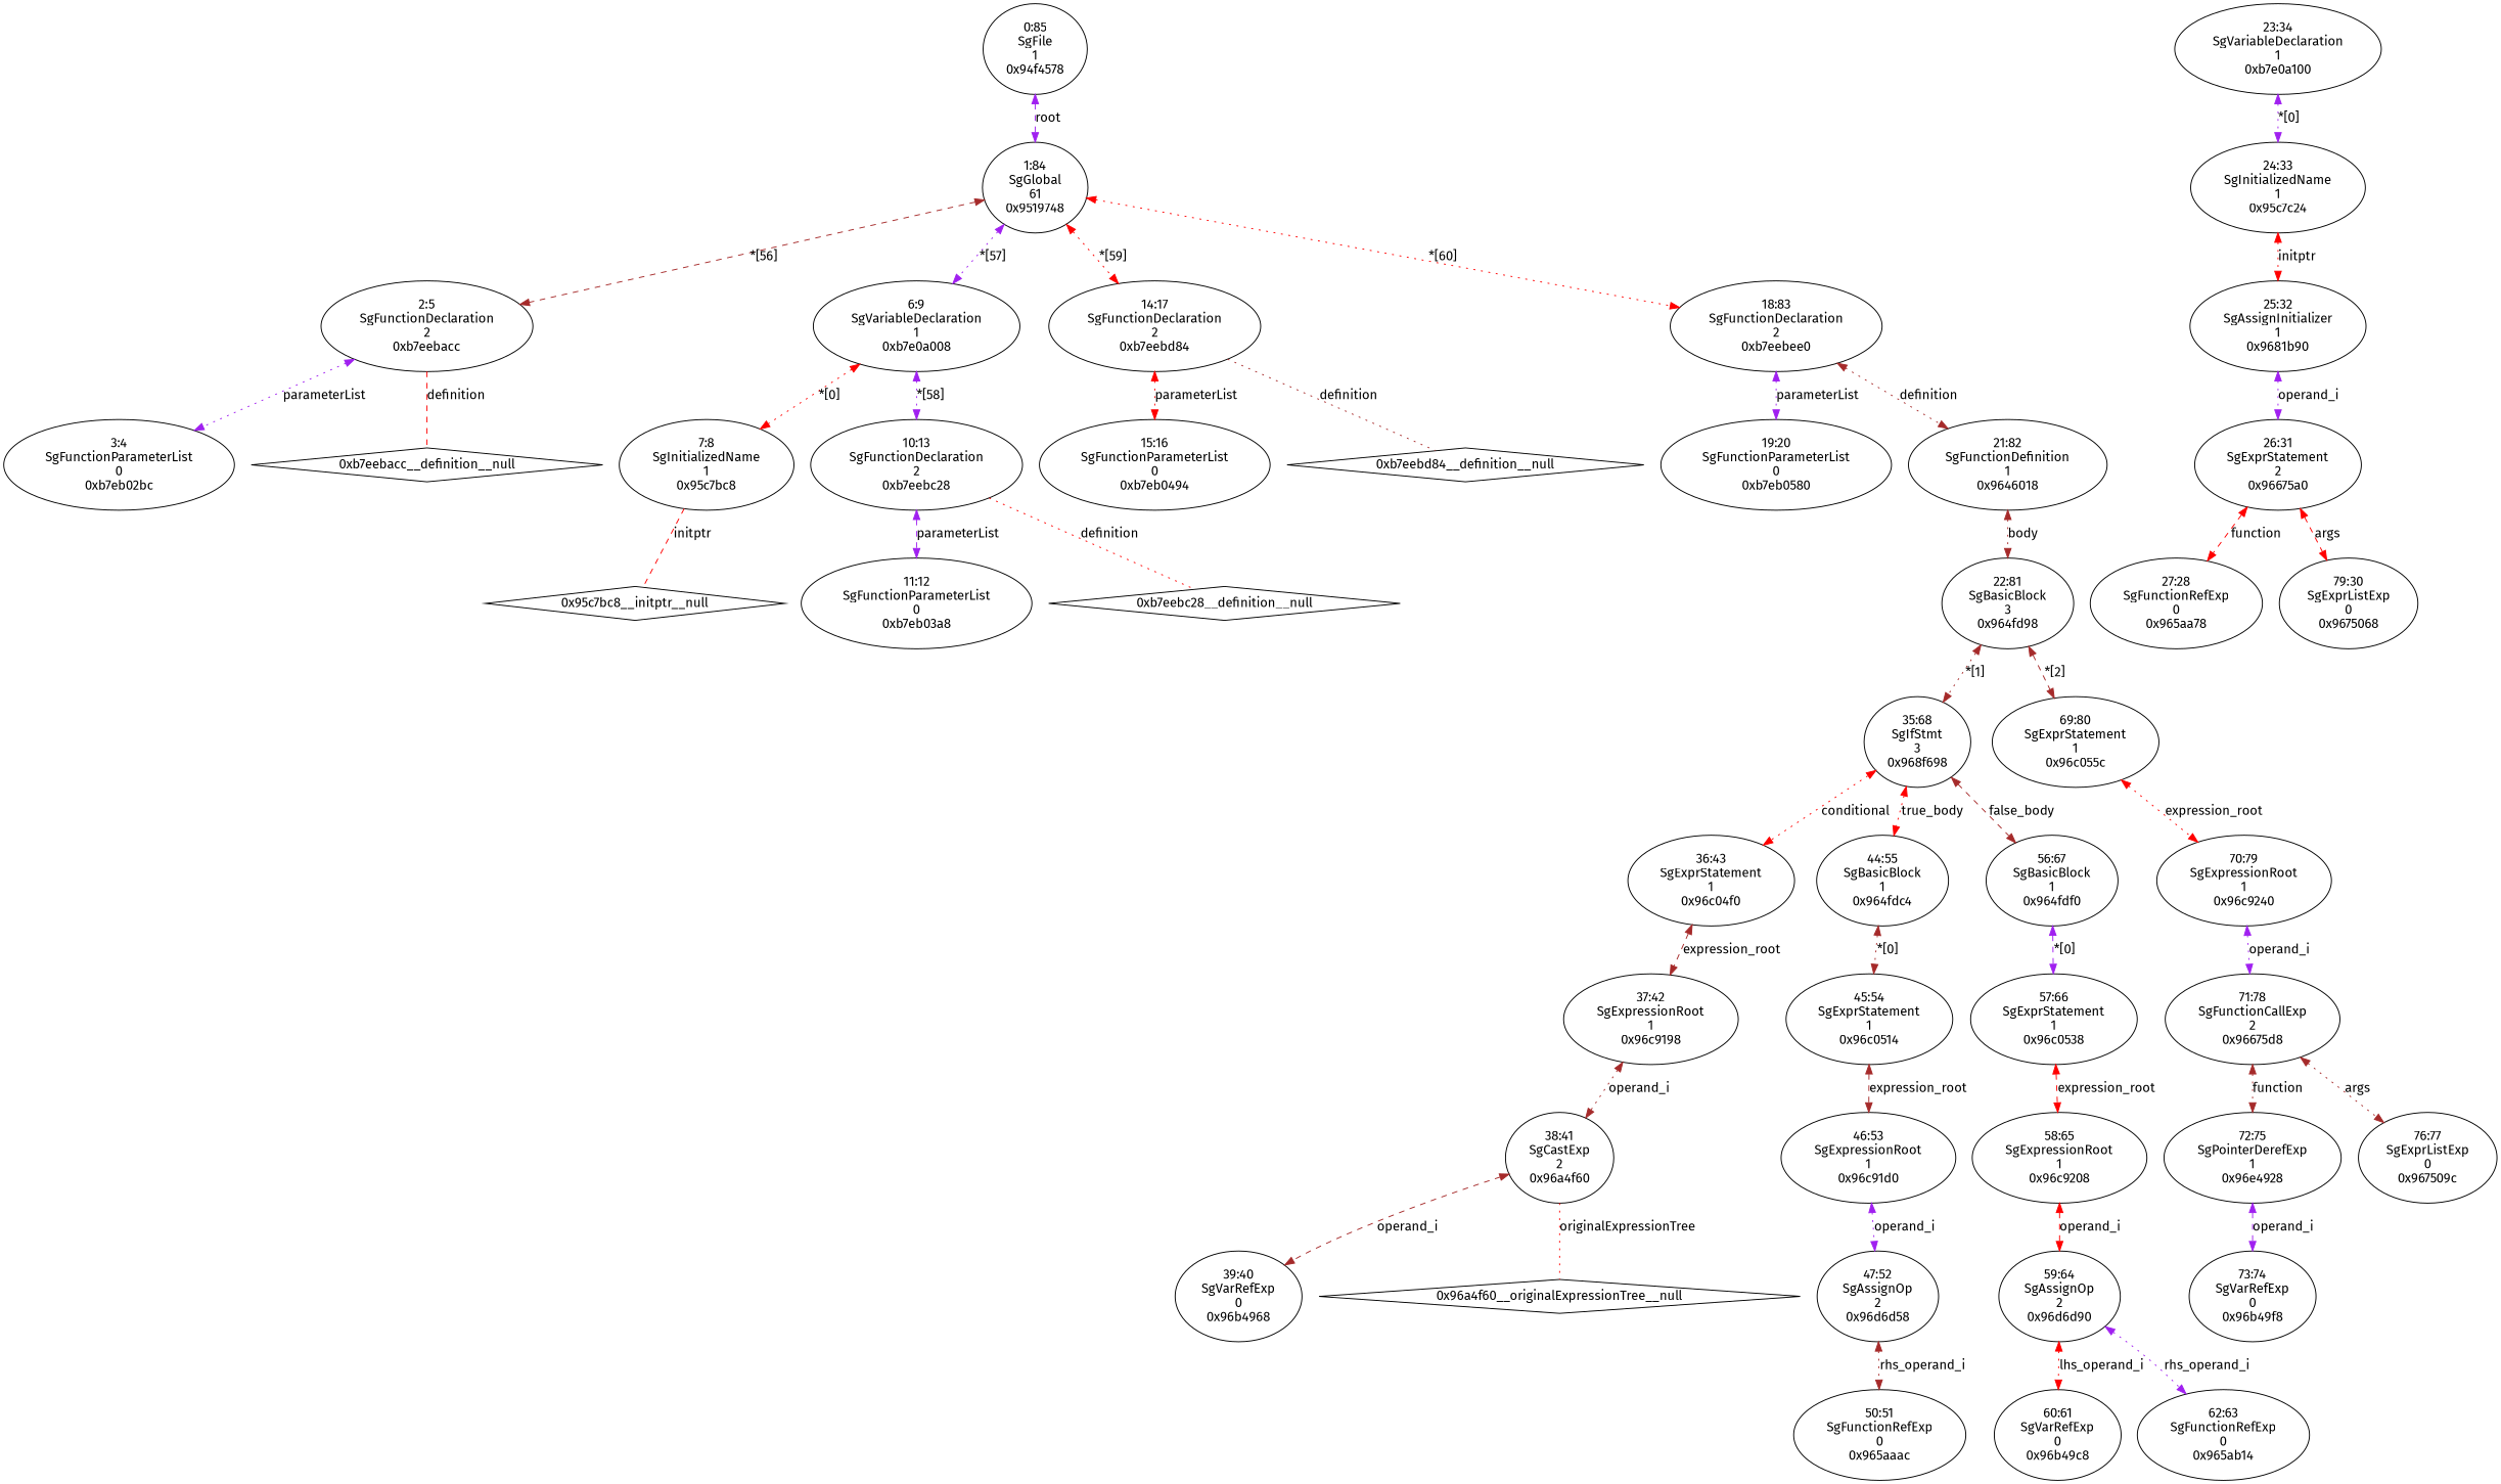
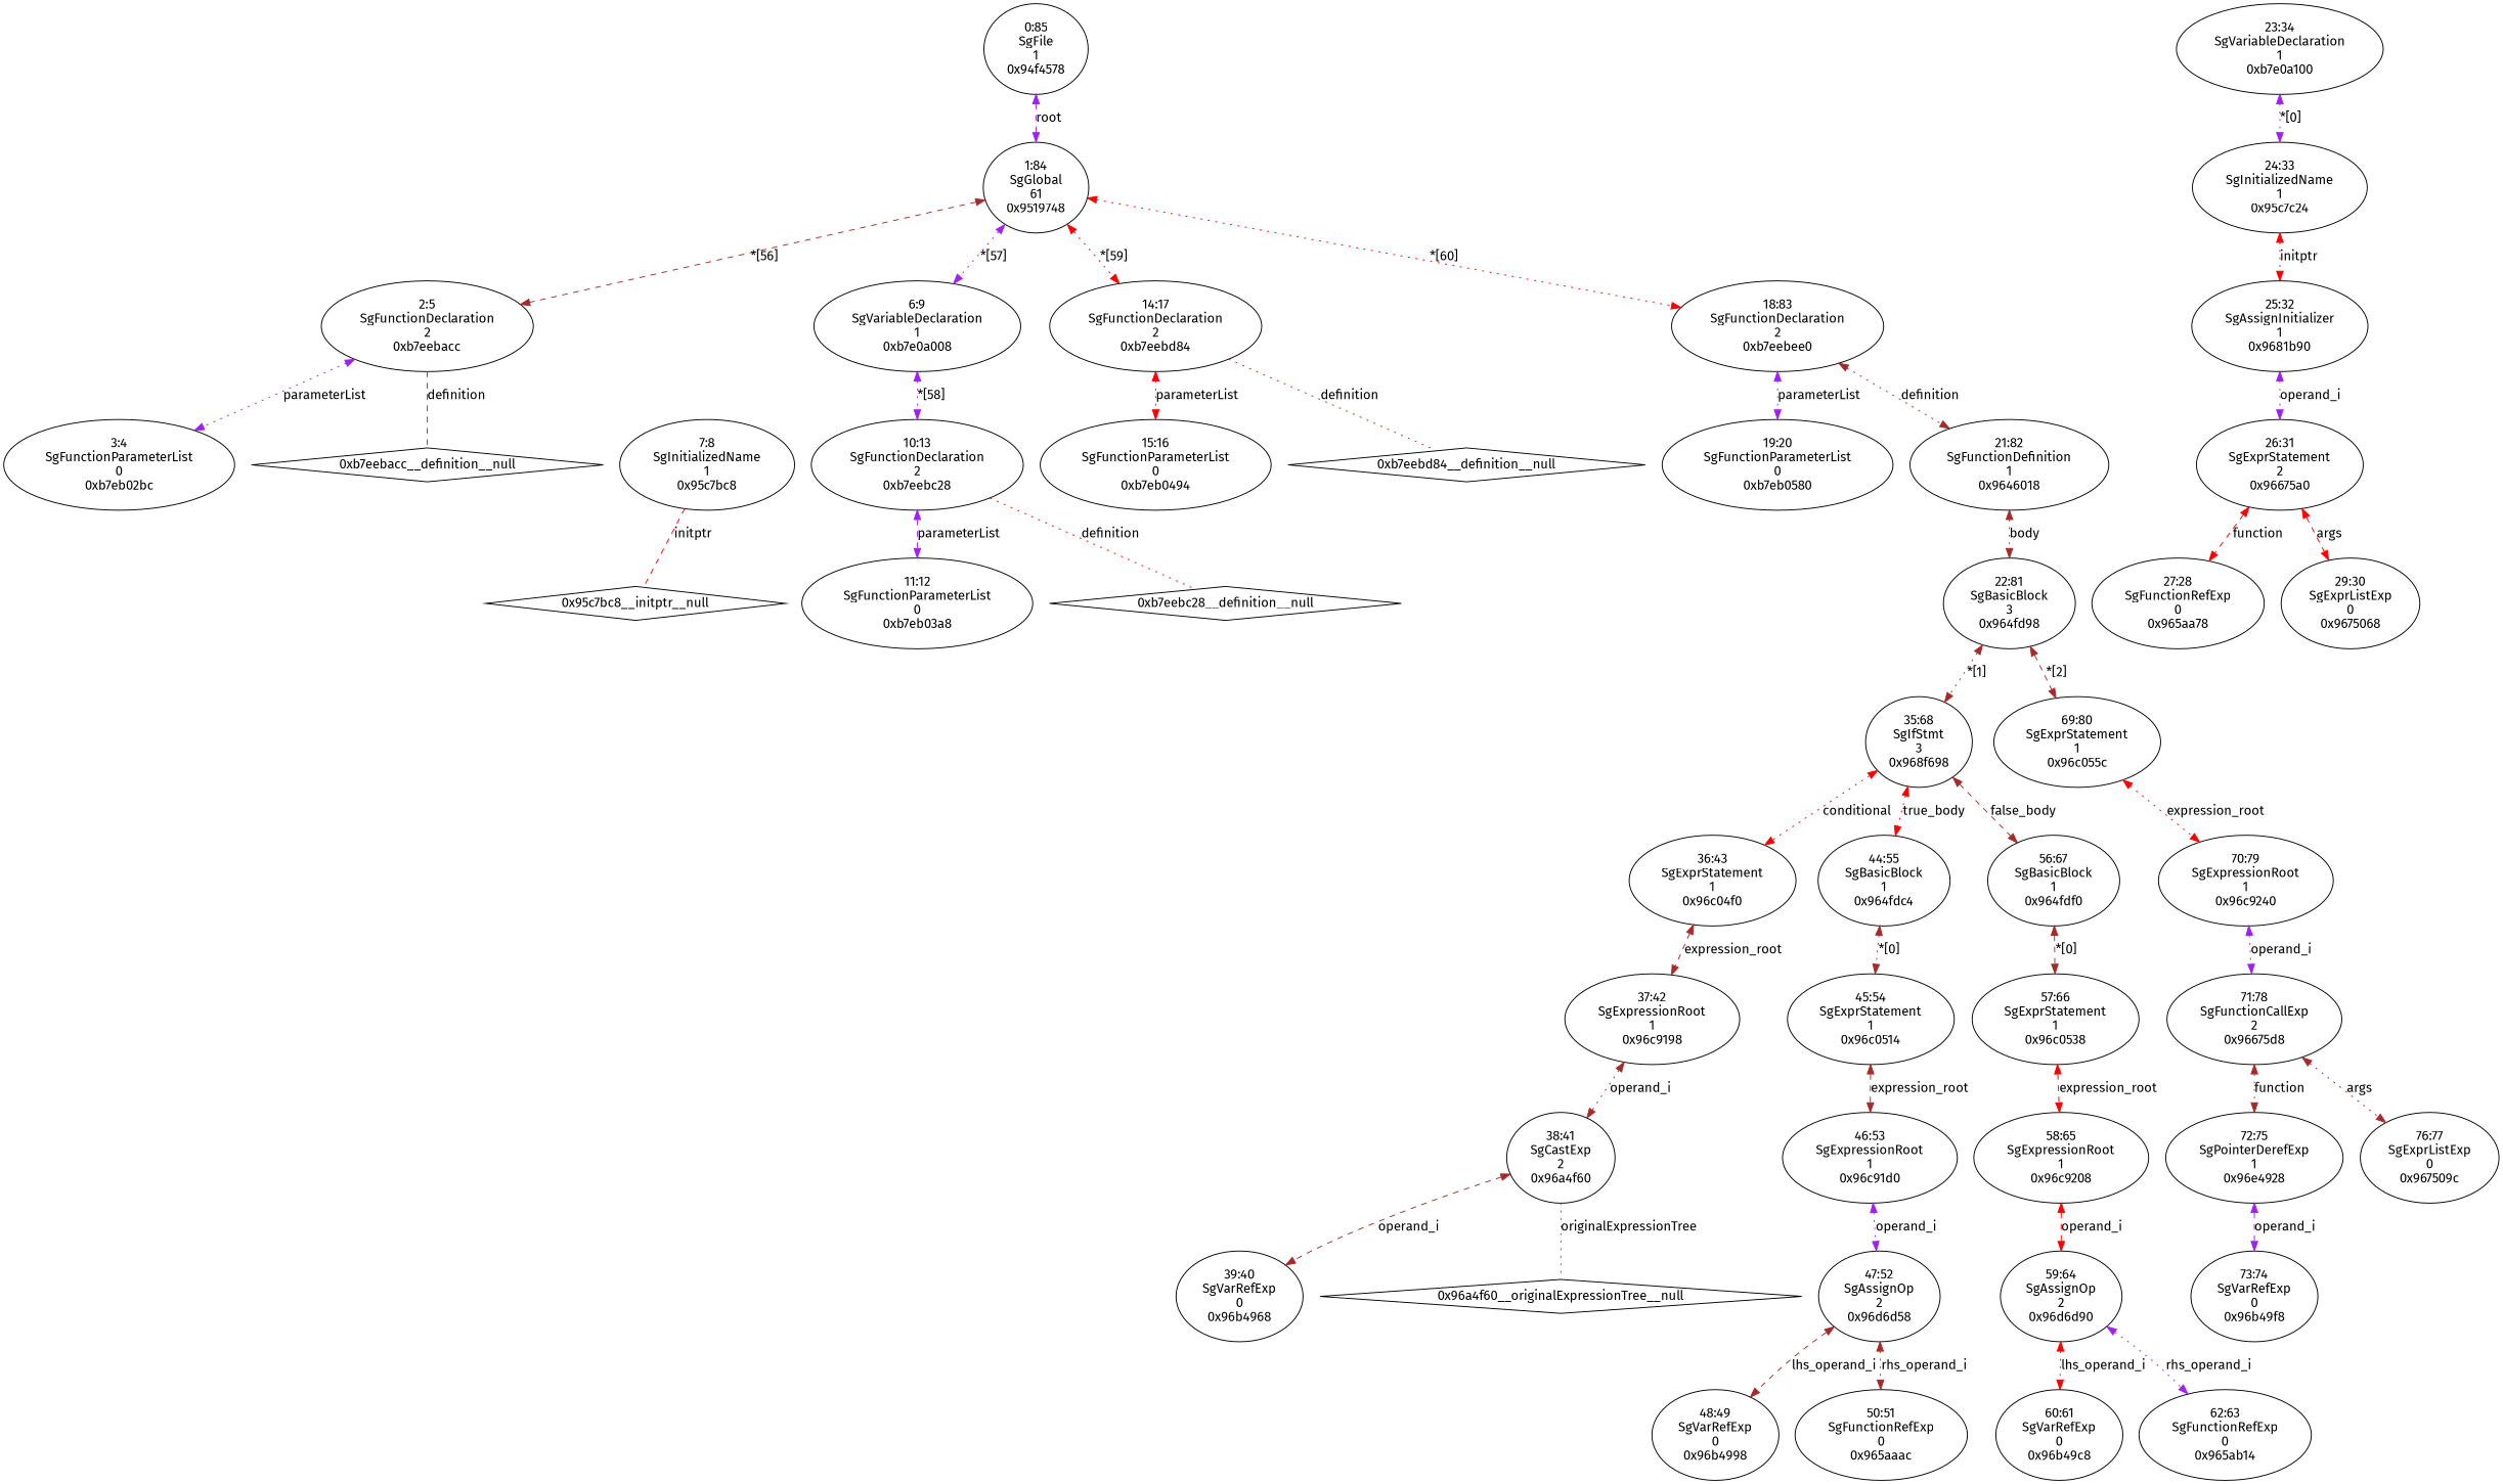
  digraph {
    fontname="Fira Sans"
    node [fontname="Fira Sans"]
    edge [color=red dir=both fontname="Fira Sans" style=dotted]
    n1 [label="3:4\nSgFunctionParameterList\n0\n0xb7eb02bc\n"]
    n2 [label="2:5\nSgFunctionDeclaration\n2\n0xb7eebacc\n"]
    "0xb7eebacc__definition__null" [shape=diamond]
    n4 [label="7:8\nSgInitializedName\n1\n0x95c7bc8\n"]
    "0x95c7bc8__initptr__null" [shape=diamond]
    n6 [label="6:9\nSgVariableDeclaration\n1\n0xb7e0a008\n"]
    n7 [label="10:13\nSgFunctionDeclaration\n2\n0xb7eebc28\n"]
    n8 [label="11:12\nSgFunctionParameterList\n0\n0xb7eb03a8\n"]
    "0xb7eebc28__definition__null" [shape=diamond]
    n10 [label="15:16\nSgFunctionParameterList\n0\n0xb7eb0494\n"]
    n11 [label="14:17\nSgFunctionDeclaration\n2\n0xb7eebd84\n"]
    "0xb7eebd84__definition__null" [shape=diamond]
    n13 [label="19:20\nSgFunctionParameterList\n0\n0xb7eb0580\n"]
    n14 [label="27:28\nSgFunctionRefExp\n0\n0x965aa78\n"]
-   n15 [label="79:30\nSgExprListExp\n0\n0x9675068\n"]
+   n15 [label="29:30\nSgExprListExp\n0\n0x9675068\n"]
    n16 [label="26:31\nSgExprStatement\n2\n0x96675a0\n"]
    n17 [label="25:32\nSgAssignInitializer\n1\n0x9681b90\n"]
    n18 [label="24:33\nSgInitializedName\n1\n0x95c7c24\n"]
    n19 [label="23:34\nSgVariableDeclaration\n1\n0xb7e0a100\n"]
    n20 [label="39:40\nSgVarRefExp\n0\n0x96b4968\n"]
    n21 [label="38:41\nSgCastExp\n2\n0x96a4f60\n"]
    "0x96a4f60__originalExpressionTree__null" [shape=diamond]
    n23 [label="37:42\nSgExpressionRoot\n1\n0x96c9198\n"]
    n24 [label="36:43\nSgExprStatement\n1\n0x96c04f0\n"]
+   n25 [label="48:49\nSgVarRefExp\n0\n0x96b4998\n"]
    n26 [label="50:51\nSgFunctionRefExp\n0\n0x965aaac\n"]
    n27 [label="47:52\nSgAssignOp\n2\n0x96d6d58\n"]
    n28 [label="46:53\nSgExpressionRoot\n1\n0x96c91d0\n"]
    n29 [label="45:54\nSgExprStatement\n1\n0x96c0514\n"]
    n30 [label="44:55\nSgBasicBlock\n1\n0x964fdc4\n"]
    n31 [label="60:61\nSgVarRefExp\n0\n0x96b49c8\n"]
    n32 [label="62:63\nSgFunctionRefExp\n0\n0x965ab14\n"]
    n33 [label="59:64\nSgAssignOp\n2\n0x96d6d90\n"]
    n34 [label="58:65\nSgExpressionRoot\n1\n0x96c9208\n"]
    n35 [label="57:66\nSgExprStatement\n1\n0x96c0538\n"]
    n36 [label="56:67\nSgBasicBlock\n1\n0x964fdf0\n"]
    n37 [label="35:68\nSgIfStmt\n3\n0x968f698\n"]
    n38 [label="73:74\nSgVarRefExp\n0\n0x96b49f8\n"]
    n39 [label="72:75\nSgPointerDerefExp\n1\n0x96e4928\n"]
    n40 [label="76:77\nSgExprListExp\n0\n0x967509c\n"]
    n41 [label="71:78\nSgFunctionCallExp\n2\n0x96675d8\n"]
    n42 [label="70:79\nSgExpressionRoot\n1\n0x96c9240\n"]
    n43 [label="69:80\nSgExprStatement\n1\n0x96c055c\n"]
    n44 [label="22:81\nSgBasicBlock\n3\n0x964fd98\n"]
    n45 [label="21:82\nSgFunctionDefinition\n1\n0x9646018\n"]
    n46 [label="18:83\nSgFunctionDeclaration\n2\n0xb7eebee0\n"]
    n47 [label="1:84\nSgGlobal\n61\n0x9519748\n"]
    n48 [label="0:85\nSgFile\n1\n0x94f4578\n"]
    n2 -> n1 [color=purple label=parameterList]
    n2 -> "0xb7eebacc__definition__null" [dir=none label=definition style=dashed]
    n4 -> "0x95c7bc8__initptr__null" [dir=none label=initptr style=dashed]
-   n6 -> n4 [label="*[0]"]
    n6 -> n7 [color=purple label="*[58]"]
    n7 -> n8 [color=purple label=parameterList style=dashed]
    n7 -> "0xb7eebc28__definition__null" [dir=none label=definition]
    n11 -> n10 [label=parameterList]
    n11 -> "0xb7eebd84__definition__null" [color=brown dir=none label=definition]
    n16 -> n14 [label=function style=dashed]
    n16 -> n15 [label=args style=dashed]
    n17 -> n16 [color=purple label=operand_i]
    n18 -> n17 [label=initptr]
    n19 -> n18 [color=purple label="*[0]"]
    n21 -> n20 [color=brown label=operand_i style=dashed]
-   n21 -> "0x96a4f60__originalExpressionTree__null" [dir=none label=originalExpressionTree]
+   n21 -> "0x96a4f60__originalExpressionTree__null" [color=purple dir=none label=originalExpressionTree]
    n23 -> n21 [color=brown label=operand_i]
    n24 -> n23 [color=brown label=expression_root style=dashed]
+   n27 -> n25 [color=brown label=lhs_operand_i style=dashed]
    n27 -> n26 [color=brown label=rhs_operand_i]
    n28 -> n27 [color=purple label=operand_i]
    n29 -> n28 [color=brown label=expression_root style=dashed]
    n30 -> n29 [color=brown label="*[0]"]
    n33 -> n31 [label=lhs_operand_i]
    n33 -> n32 [color=purple label=rhs_operand_i]
    n34 -> n33 [label=operand_i style=dashed]
    n35 -> n34 [label=expression_root style=dashed]
-   n36 -> n35 [color=purple label="*[0]" style=dashed]
+   n36 -> n35 [color=brown label="*[0]" style=dashed]
    n37 -> n24 [label=conditional]
    n37 -> n30 [label=true_body]
    n37 -> n36 [color=brown label=false_body style=dashed]
    n39 -> n38 [color=purple label=operand_i style=dashed]
    n41 -> n39 [color=brown label=function]
    n41 -> n40 [color=brown label=args]
    n42 -> n41 [color=purple label=operand_i]
    n43 -> n42 [label=expression_root]
    n44 -> n37 [color=brown label="*[1]"]
    n44 -> n43 [color=brown label="*[2]" style=dashed]
    n45 -> n44 [color=brown label=body]
    n46 -> n13 [color=purple label=parameterList]
    n46 -> n45 [color=brown label=definition]
    n47 -> n2 [color=brown label="*[56]" style=dashed]
    n47 -> n6 [color=purple label="*[57]"]
    n47 -> n11 [label="*[59]"]
    n47 -> n46 [label="*[60]"]
    n48 -> n47 [color=purple label=root style=dashed]
  }
